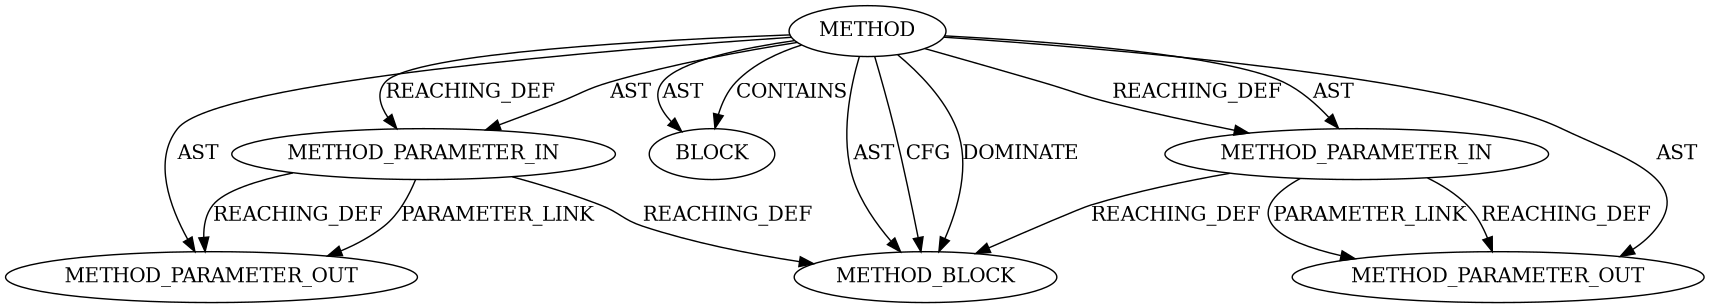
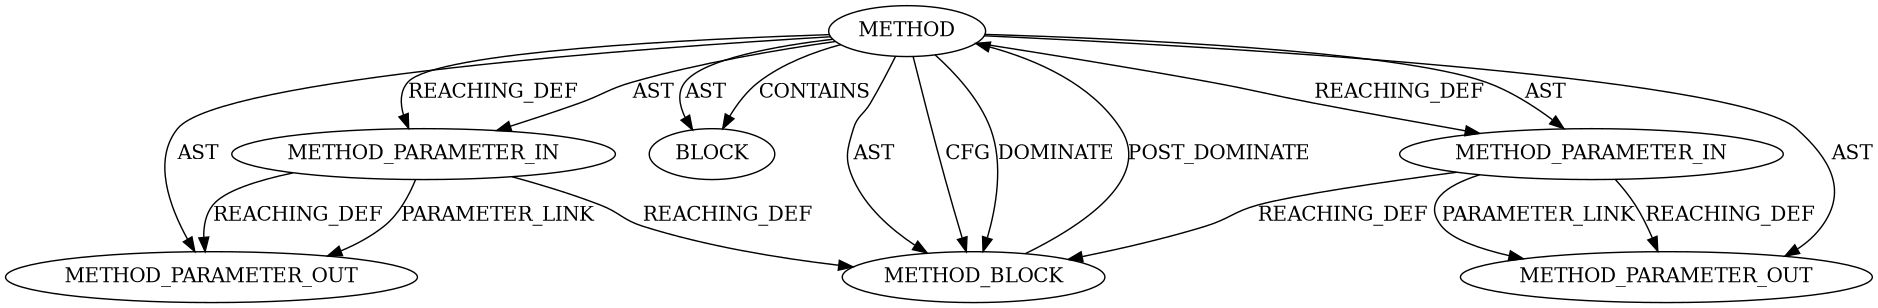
  digraph {
    node [CODE=p2 EVALUATION_STRATEGY=BY_VALUE IS_VARIADIC=false ORDER=2 TYPE_FULL_NAME=ANY]
    n1 [INDEX=2 NAME=p2 label=METHOD_PARAMETER_OUT]
    n2 [ARGUMENT_INDEX=1 CODE="<empty>" ORDER=1 label=BLOCK EVALUATION_STRATEGY="" IS_VARIADIC=""]
    n3 [AST_PARENT_FULL_NAME="<global>" AST_PARENT_TYPE=NAMESPACE_BLOCK CODE="<empty>" FILENAME="<empty>" FULL_NAME="<operator>.cast" IS_EXTERNAL=true NAME="<operator>.cast" ORDER=0 label=METHOD EVALUATION_STRATEGY="" IS_VARIADIC="" TYPE_FULL_NAME=""]
    n4 [CODE=RET label=METHOD_BLOCK IS_VARIADIC=""]
    n5 [CODE=p1 INDEX=1 NAME=p1 ORDER=1 label=METHOD_PARAMETER_IN]
    n6 [INDEX=2 NAME=p2 label=METHOD_PARAMETER_IN]
    n7 [CODE=p1 INDEX=1 NAME=p1 ORDER=1 label=METHOD_PARAMETER_OUT]
    n3 -> n1 [label=AST]
    n3 -> n2 [label=AST]
    n3 -> n2 [label=CONTAINS]
    n3 -> n4 [label=AST]
    n3 -> n4 [label=CFG]
    n3 -> n4 [label=DOMINATE]
    n3 -> n5 [label=REACHING_DEF]
    n3 -> n5 [label=AST]
    n3 -> n6 [label=REACHING_DEF]
    n3 -> n6 [label=AST]
    n3 -> n7 [label=AST]
+   n4 -> n3 [label=POST_DOMINATE]
    n5 -> n4 [VARIABLE=p1 label=REACHING_DEF]
    n5 -> n7 [label=PARAMETER_LINK]
    n5 -> n7 [VARIABLE=p1 label=REACHING_DEF]
    n6 -> n1 [VARIABLE=p2 label=REACHING_DEF]
    n6 -> n1 [label=PARAMETER_LINK]
    n6 -> n4 [VARIABLE=p2 label=REACHING_DEF]
  }
